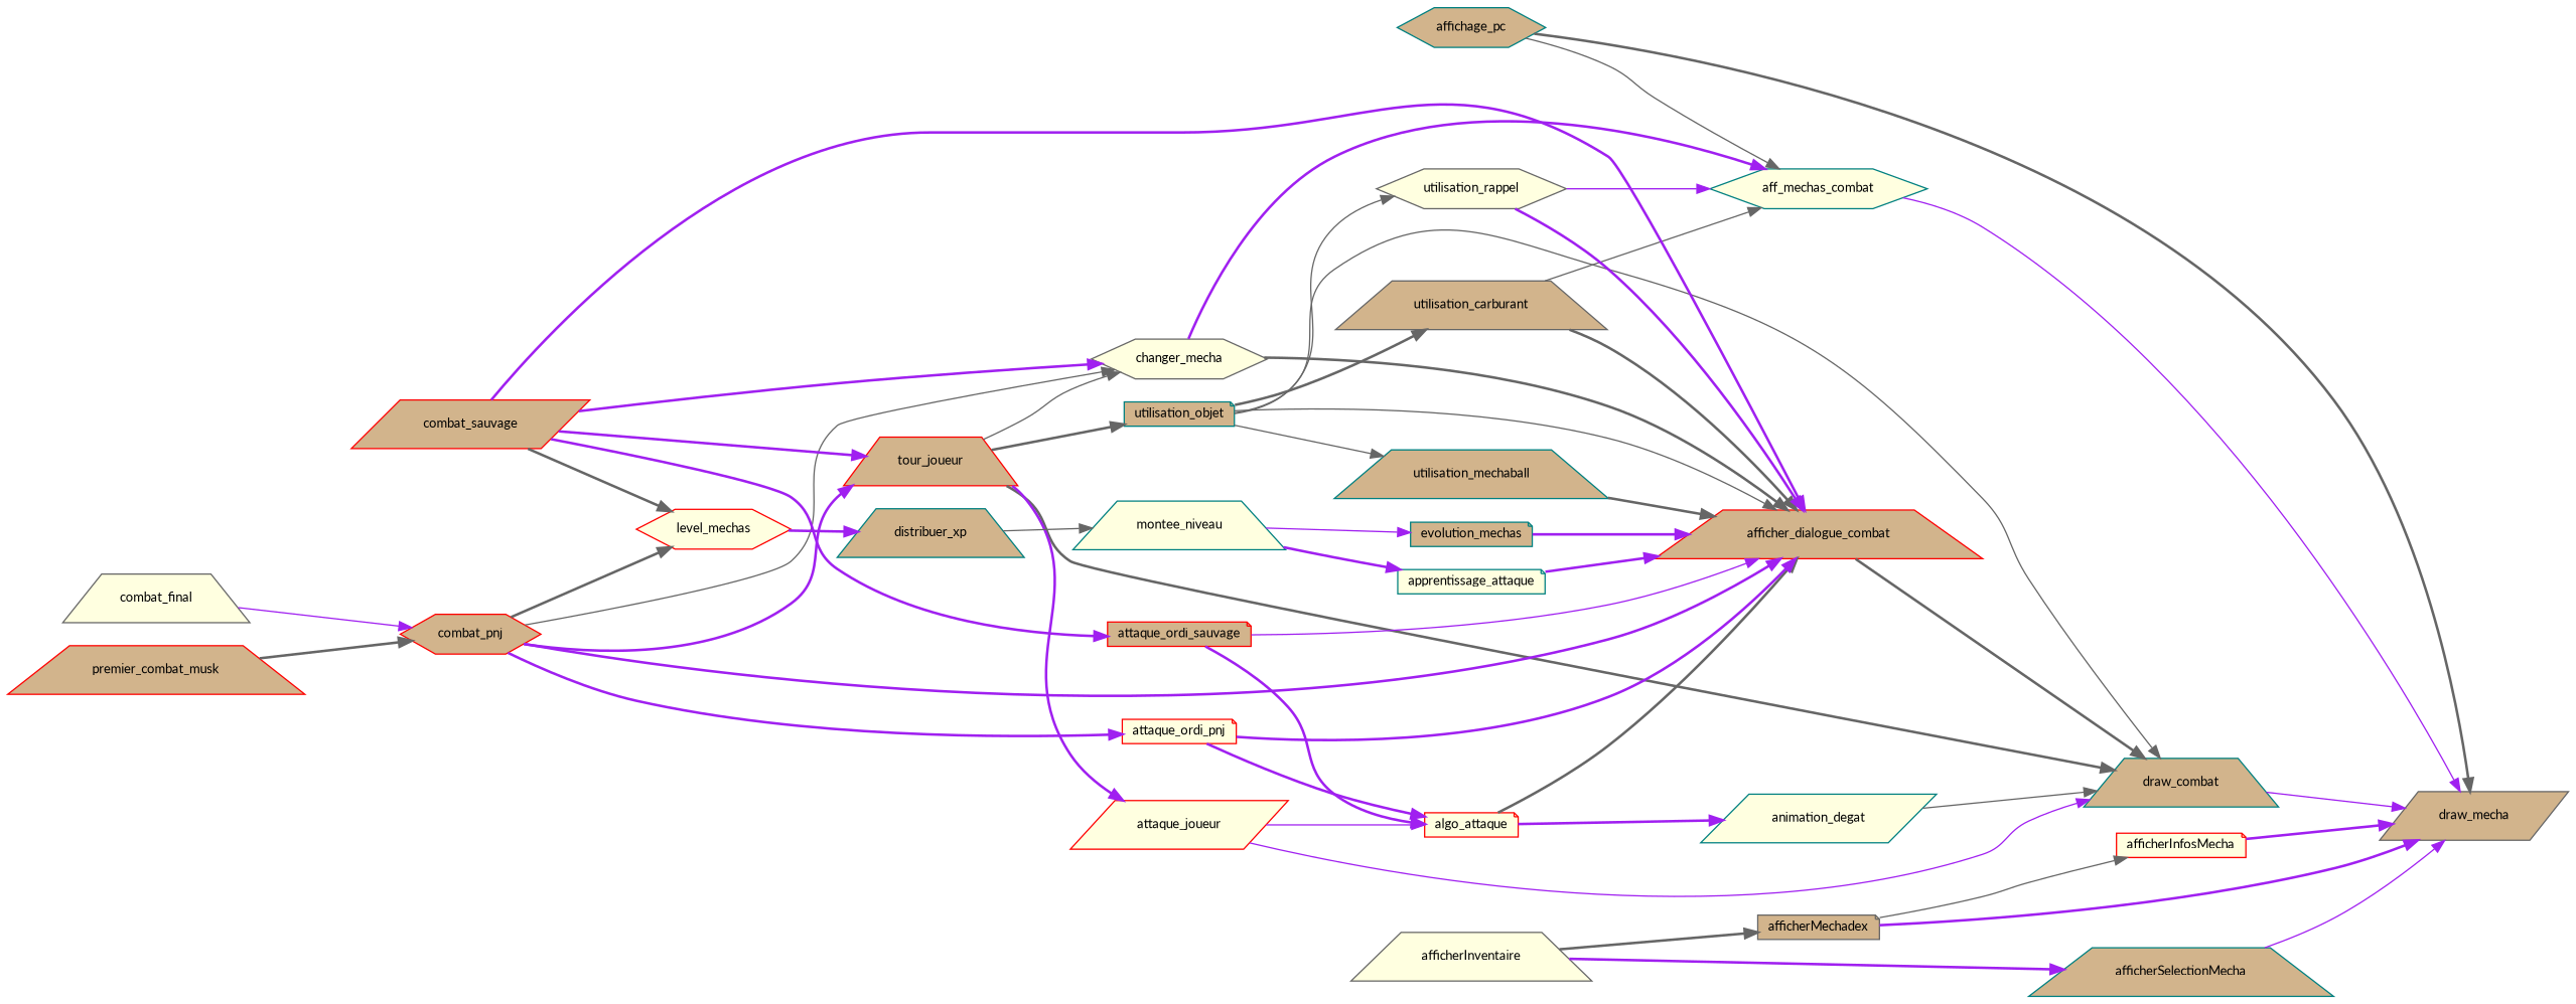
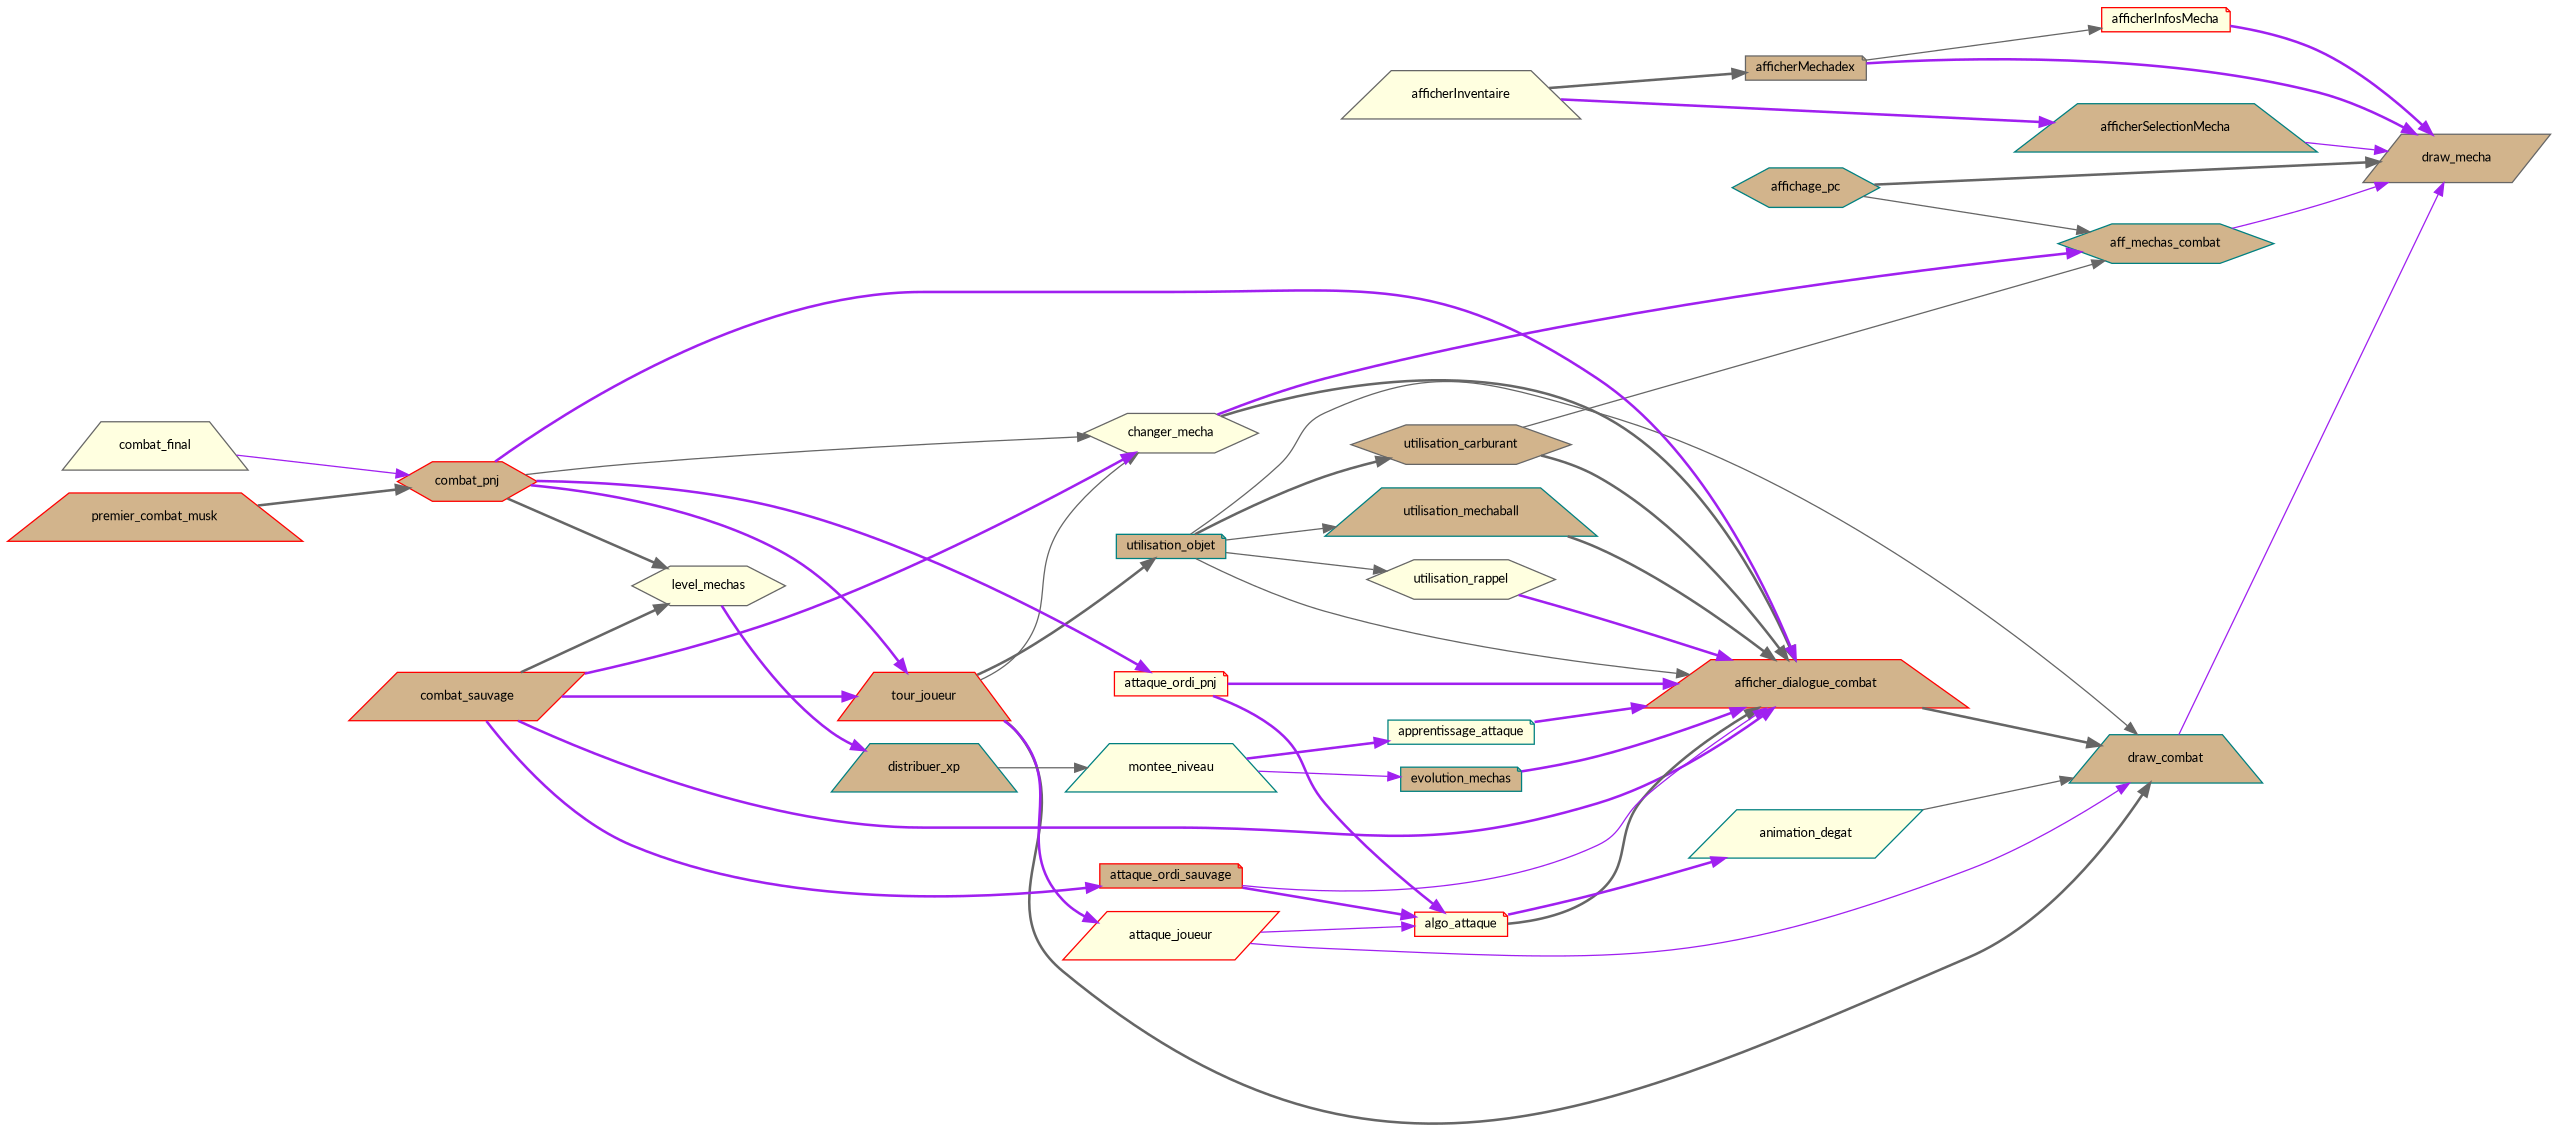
  digraph {
    fontname=Lato
    rankdir=RL
    node [color=teal fillcolor=tan fontname=Lato fontsize=10 shape=trapezium style=filled]
    edge [color=purple dir=back fontname=Lato fontsize=10 labelfontname=Helvetica labelfontsize=10 style=bold]
    n1 [color=gray40 fontcolor=black height=0.2 label=draw_mecha shape=parallelogram width=0.4]
-   n2 [fillcolor=lightyellow height=0.2 label=aff_mechas_combat shape=hexagon width=0.4]
+   n2 [height=0.2 label=aff_mechas_combat shape=hexagon width=0.4]
    n3 [height=0.2 label=affichage_pc shape=hexagon width=0.4]
    n4 [color=red fillcolor=lightyellow height=0.2 label=afficherInfosMecha shape=note width=0.4]
    n5 [color=gray40 height=0.2 label=afficherMechadex shape=note width=0.4]
    n6 [height=0.2 label=afficherSelectionMecha width=0.4]
    n7 [height=0.2 label=draw_combat width=0.4]
    n8 [color=gray40 fillcolor=lightyellow height=0.2 label=changer_mecha shape=hexagon width=0.4]
-   n9 [color=gray40 height=0.2 label=utilisation_carburant width=0.4]
+   n9 [color=gray40 height=0.2 label=utilisation_carburant shape=hexagon width=0.4]
    n10 [color=gray40 fillcolor=lightyellow height=0.2 label=utilisation_rappel shape=hexagon width=0.4]
    n11 [color=gray40 fillcolor=lightyellow height=0.2 label=afficherInventaire width=0.4]
    n12 [color=red height=0.2 label=tour_joueur width=0.4]
    n13 [height=0.2 label=utilisation_objet shape=note width=0.4]
    n14 [color=red height=0.2 label=afficher_dialogue_combat width=0.4]
    n15 [color=red fillcolor=lightyellow height=0.2 label=attaque_joueur shape=parallelogram width=0.4]
    n16 [fillcolor=lightyellow height=0.2 label=animation_degat shape=parallelogram width=0.4]
    n17 [color=red height=0.2 label=combat_pnj shape=hexagon width=0.4]
    n18 [color=red height=0.2 label=combat_sauvage shape=parallelogram width=0.4]
    n19 [color=gray40 fillcolor=lightyellow height=0.2 label=combat_final width=0.4]
    n20 [color=red height=0.2 label=premier_combat_musk width=0.4]
    n21 [color=red fillcolor=lightyellow height=0.2 label=algo_attaque shape=note width=0.4]
    n22 [color=red fillcolor=lightyellow height=0.2 label=attaque_ordi_pnj shape=note width=0.4]
    n23 [color=red height=0.2 label=attaque_ordi_sauvage shape=note width=0.4]
    n24 [fillcolor=lightyellow height=0.2 label=apprentissage_attaque shape=note width=0.4]
    n25 [height=0.2 label=evolution_mechas shape=note width=0.4]
    n26 [height=0.2 label=utilisation_mechaball width=0.4]
    n27 [fillcolor=lightyellow height=0.2 label=montee_niveau width=0.4]
    n28 [height=0.2 label=distribuer_xp width=0.4]
-   n29 [color=red fillcolor=lightyellow height=0.2 label=level_mechas shape=hexagon width=0.4]
+   n29 [color=gray40 fillcolor=lightyellow height=0.2 label=level_mechas shape=hexagon width=0.4]
    n1 -> n2 [style=solid]
    n1 -> n3 [color=gray40]
    n1 -> n4
    n1 -> n5
    n1 -> n6 [style=solid]
    n1 -> n7 [style=solid]
    n2 -> n3 [color=gray40 style=solid]
    n2 -> n8
    n2 -> n9 [color=gray40 style=solid]
-   n2 -> n10 [style=solid]
    n4 -> n5 [color=gray40 style=solid]
    n5 -> n11 [color=gray40]
    n6 -> n11
    n7 -> n12 [color=gray40]
    n7 -> n13 [color=gray40 style=solid]
    n7 -> n14 [color=gray40]
    n7 -> n15 [style=solid]
    n7 -> n16 [color=gray40 style=solid]
    n8 -> n12 [color=gray40 style=solid]
    n8 -> n17 [color=gray40 style=solid]
    n8 -> n18
    n9 -> n13 [color=gray40]
    n10 -> n13 [color=gray40 style=solid]
    n12 -> n17
    n12 -> n18
    n13 -> n12 [color=gray40]
    n14 -> n8 [color=gray40]
    n14 -> n9 [color=gray40]
    n14 -> n10
    n14 -> n13 [color=gray40 style=solid]
    n14 -> n17
    n14 -> n18
    n14 -> n21 [color=gray40]
    n14 -> n22
    n14 -> n23 [style=solid]
    n14 -> n24
    n14 -> n25
    n14 -> n26 [color=gray40]
    n15 -> n12
    n16 -> n21
    n17 -> n19 [style=solid]
    n17 -> n20 [color=gray40]
    n21 -> n15 [style=solid]
    n21 -> n22
    n21 -> n23
    n22 -> n17
    n23 -> n18
    n24 -> n27
    n25 -> n27 [style=solid]
    n26 -> n13 [color=gray40 style=solid]
    n27 -> n28 [color=gray40 style=solid]
    n28 -> n29
    n29 -> n17 [color=gray40]
    n29 -> n18 [color=gray40]
  }
